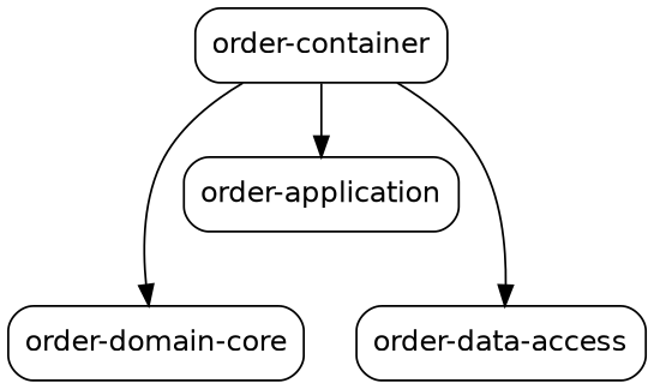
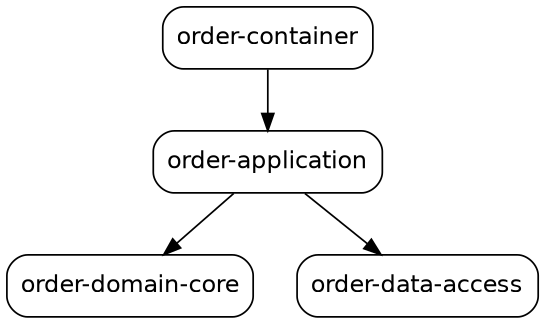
  digraph {
    node [fontname=Helvetica fontsize=14 shape=box style=rounded]
    edge [fontname=Helvetica fontsize=10]
    n1 [label="order-container"]
    n2 [label=<order-domain-core>]
    n3 [label=<order-application>]
    n4 [label=<order-data-access>]
-   n1 -> n2
+   n3 -> n2
    n1 -> n3
-   n1 -> n4
+   n3 -> n4
  }
